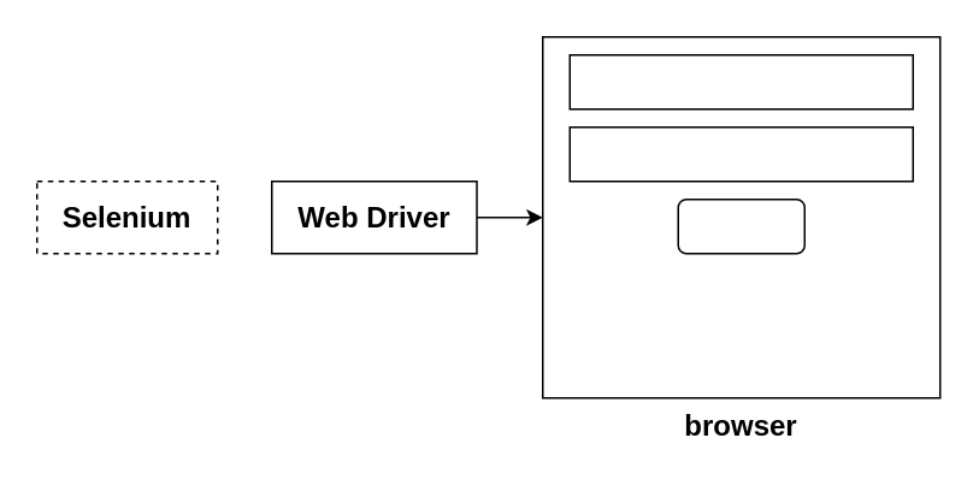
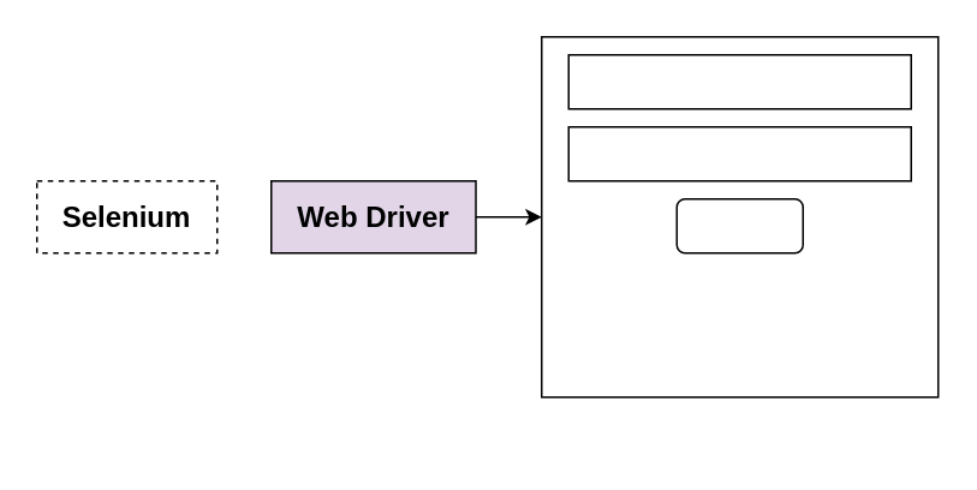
  <mxCell id="0" />
  <mxCell id="1" parent="0" />
  <mxCell id="2" value="" style="rounded=0;whiteSpace=wrap;html=1;" vertex="1" parent="1"><mxGeometry x="300" y="20" width="220" height="200" as="geometry" /></mxCell>
- <mxCell id="3" value="browser" style="text;html=1;strokeColor=none;fillColor=none;align=center;verticalAlign=middle;whiteSpace=wrap;rounded=0;fontStyle=1;fontSize=16;" vertex="1" parent="1"><mxGeometry x="365" y="220" width="90" height="30" as="geometry" /></mxCell>
  <mxCell id="4" value="" style="rounded=0;whiteSpace=wrap;html=1;" vertex="1" parent="1"><mxGeometry x="315" y="30" width="190" height="30" as="geometry" /></mxCell>
  <mxCell id="5" value="" style="rounded=0;whiteSpace=wrap;html=1;" vertex="1" parent="1"><mxGeometry x="315" y="70" width="190" height="30" as="geometry" /></mxCell>
  <mxCell id="6" value="" style="rounded=1;whiteSpace=wrap;html=1;" vertex="1" parent="1"><mxGeometry x="375" y="110" width="70" height="30" as="geometry" /></mxCell>
  <mxCell id="7" style="edgeStyle=orthogonalEdgeStyle;rounded=0;orthogonalLoop=1;jettySize=auto;html=1;entryX=0;entryY=0.5;entryDx=0;entryDy=0;" edge="1" parent="1" source="8" target="2"><mxGeometry relative="1" as="geometry" /></mxCell>
- <mxCell id="8" value="Web Driver" style="rounded=0;whiteSpace=wrap;html=1;fontStyle=1;fontSize=16;" vertex="1" parent="1"><mxGeometry x="150" y="100" width="113.5" height="40" as="geometry" /></mxCell>
+ <mxCell id="8" value="Web Driver" style="rounded=0;whiteSpace=wrap;html=1;fontStyle=1;fontSize=16;fillColor=#e1d5e7;" vertex="1" parent="1"><mxGeometry x="150" y="100" width="113.5" height="40" as="geometry" /></mxCell>
  <mxCell id="9" value="Selenium" style="rounded=0;whiteSpace=wrap;html=1;fontStyle=1;fontSize=16;dashed=1;" vertex="1" parent="1"><mxGeometry x="20" y="100" width="100" height="40" as="geometry" /></mxCell>
